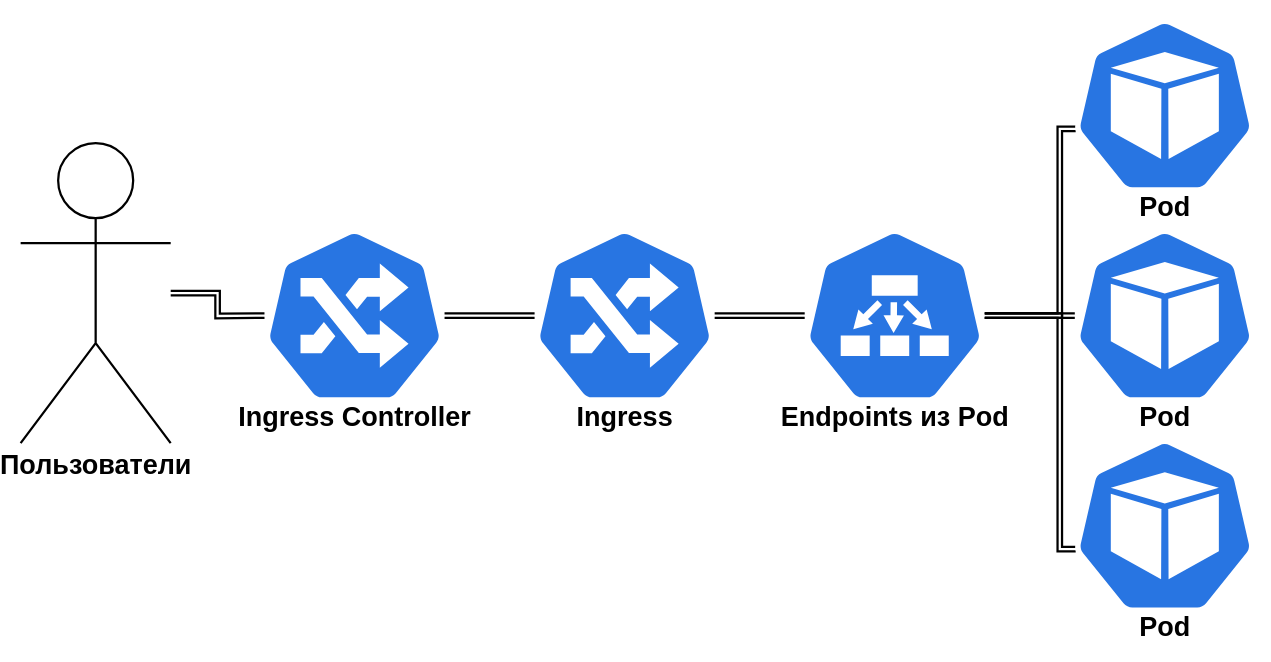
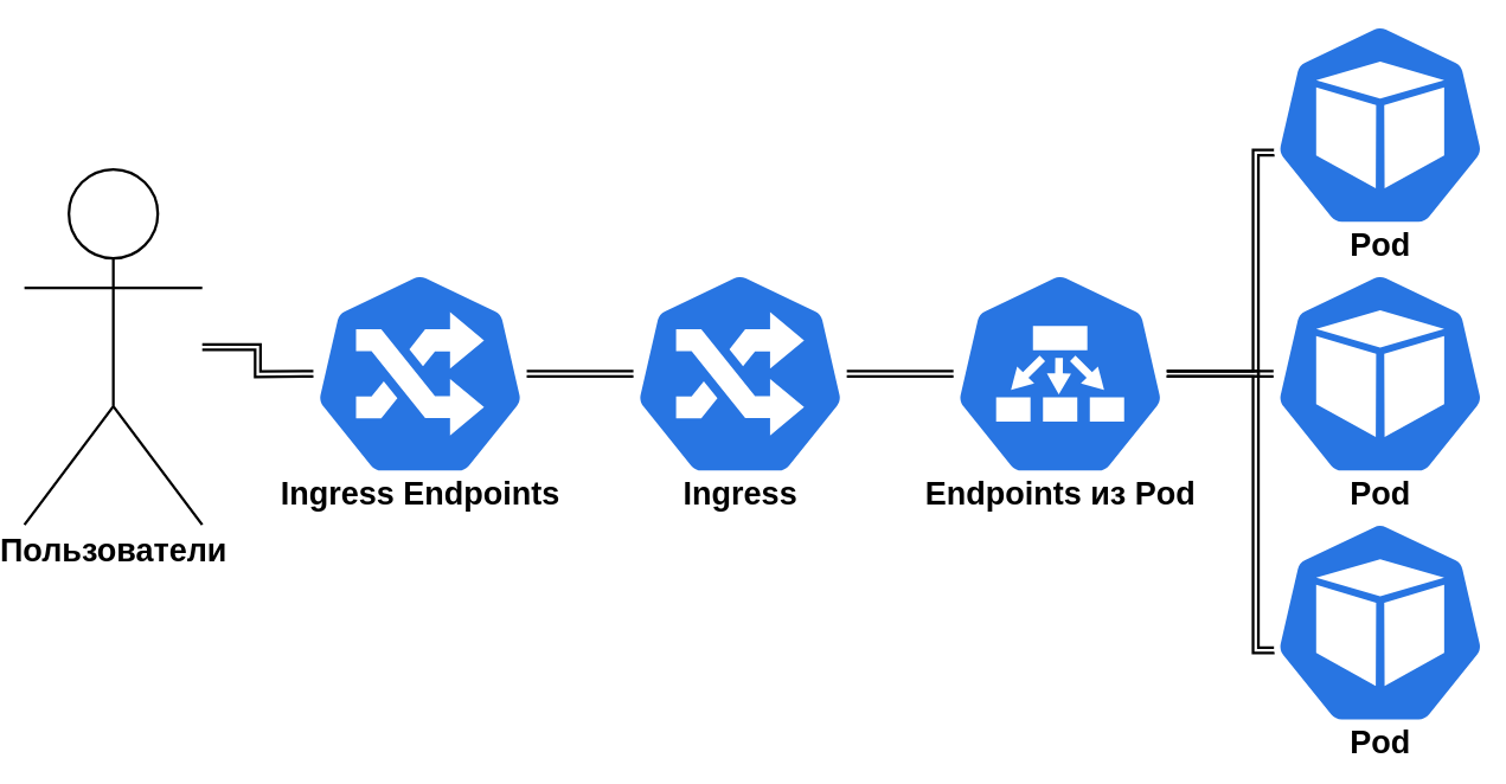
  <mxCell id="0" />
  <mxCell id="1" parent="0" />
  <mxCell id="2" style="edgeStyle=orthogonalEdgeStyle;rounded=0;orthogonalLoop=1;jettySize=auto;html=1;entryX=0.5;entryY=0;entryDx=0;entryDy=0;strokeWidth=3;shape=link;" parent="1" edge="1"><mxGeometry relative="1" as="geometry"><mxPoint x="1057.2" y="740" as="sourcePoint" /></mxGeometry></mxCell>
  <mxCell id="3" style="edgeStyle=orthogonalEdgeStyle;rounded=0;orthogonalLoop=1;jettySize=auto;html=1;strokeWidth=3;shape=link;" parent="1" edge="1"><mxGeometry relative="1" as="geometry"><mxPoint x="1057.2" y="740" as="sourcePoint" /></mxGeometry></mxCell>
  <mxCell id="4" style="edgeStyle=orthogonalEdgeStyle;rounded=0;orthogonalLoop=1;jettySize=auto;html=1;strokeWidth=3;shape=link;" parent="1" edge="1"><mxGeometry relative="1" as="geometry"><mxPoint x="1057.2" y="740" as="sourcePoint" /></mxGeometry></mxCell>
  <mxCell id="5" style="edgeStyle=orthogonalEdgeStyle;rounded=0;orthogonalLoop=1;jettySize=auto;html=1;strokeWidth=3;shape=link;" parent="1" edge="1"><mxGeometry relative="1" as="geometry"><mxPoint x="695" y="425" as="targetPoint" /></mxGeometry></mxCell>
  <mxCell id="6" style="edgeStyle=orthogonalEdgeStyle;shape=link;rounded=0;orthogonalLoop=1;jettySize=auto;html=1;entryX=0;entryY=0.5;entryDx=0;entryDy=0;fontSize=24;strokeWidth=3;" edge="1" parent="1"><mxGeometry relative="1" as="geometry"><mxPoint x="585" y="420" as="sourcePoint" /><mxPoint x="705" y="420" as="targetPoint" /></mxGeometry></mxCell>
  <mxCell id="7" style="edgeStyle=orthogonalEdgeStyle;rounded=0;orthogonalLoop=1;jettySize=auto;html=1;strokeWidth=3;shape=link;" parent="1" source="8" edge="1"><mxGeometry relative="1" as="geometry"><mxPoint x="345" y="420" as="targetPoint" /></mxGeometry></mxCell>
  <mxCell id="8" value="&lt;font style=&quot;font-size: 36px&quot;&gt;Пользователи&lt;/font&gt;" style="shape=umlActor;verticalLabelPosition=bottom;verticalAlign=top;html=1;outlineConnect=0;strokeWidth=3;fontStyle=1" parent="1" vertex="1"><mxGeometry x="20" y="190" width="200" height="400" as="geometry" /></mxCell>
  <mxCell id="9" style="edgeStyle=orthogonalEdgeStyle;shape=link;rounded=0;orthogonalLoop=1;jettySize=auto;html=1;fontSize=24;strokeWidth=3;" edge="1" parent="1"><mxGeometry relative="1" as="geometry"><mxPoint x="945" y="420" as="sourcePoint" /><mxPoint x="1065" y="420" as="targetPoint" /></mxGeometry></mxCell>
  <mxCell id="10" value="" style="group" vertex="1" connectable="0" parent="1"><mxGeometry x="345" y="300" width="285" height="280" as="geometry" /></mxCell>
  <mxCell id="11" value="" style="html=1;dashed=0;whitespace=wrap;fillColor=#2875E2;strokeColor=#ffffff;points=[[0.005,0.63,0],[0.1,0.2,0],[0.9,0.2,0],[0.5,0,0],[0.995,0.63,0],[0.72,0.99,0],[0.5,1,0],[0.28,0.99,0]];shape=mxgraph.kubernetes.icon;prIcon=ing;fontSize=24;" vertex="1" parent="10"><mxGeometry width="240" height="240" as="geometry" /></mxCell>
- <mxCell id="12" value="Ingress Controller" style="text;html=1;align=center;verticalAlign=middle;resizable=0;points=[];autosize=1;strokeColor=none;fontSize=36;fontStyle=1" vertex="1" parent="10"><mxGeometry x="-45" y="230" width="330" height="50" as="geometry" /></mxCell>
+ <mxCell id="12" value="Ingress Endpoints" style="text;html=1;align=center;verticalAlign=middle;resizable=0;points=[];autosize=1;strokeColor=none;fontSize=36;fontStyle=1" vertex="1" parent="10"><mxGeometry x="-45" y="230" width="330" height="50" as="geometry" /></mxCell>
  <mxCell id="13" value="" style="group" vertex="1" connectable="0" parent="1"><mxGeometry x="705" y="300" width="285" height="280" as="geometry" /></mxCell>
  <mxCell id="14" value="" style="html=1;dashed=0;whitespace=wrap;fillColor=#2875E2;strokeColor=#ffffff;points=[[0.005,0.63,0],[0.1,0.2,0],[0.9,0.2,0],[0.5,0,0],[0.995,0.63,0],[0.72,0.99,0],[0.5,1,0],[0.28,0.99,0]];shape=mxgraph.kubernetes.icon;prIcon=ing;fontSize=24;" vertex="1" parent="13"><mxGeometry width="240" height="240" as="geometry" /></mxCell>
  <mxCell id="15" value="Ingress" style="text;html=1;align=center;verticalAlign=middle;resizable=0;points=[];autosize=1;strokeColor=none;fontSize=36;fontStyle=1" vertex="1" parent="13"><mxGeometry x="50" y="230" width="140" height="50" as="geometry" /></mxCell>
  <mxCell id="16" value="" style="group" vertex="1" connectable="0" parent="1"><mxGeometry x="1065" y="300" width="330" height="280" as="geometry" /></mxCell>
  <mxCell id="17" value="" style="html=1;dashed=0;whitespace=wrap;fillColor=#2875E2;strokeColor=#ffffff;points=[[0.005,0.63,0],[0.1,0.2,0],[0.9,0.2,0],[0.5,0,0],[0.995,0.63,0],[0.72,0.99,0],[0.5,1,0],[0.28,0.99,0]];shape=mxgraph.kubernetes.icon;prIcon=ep;fontFamily=Helvetica;fontSize=24;fontColor=#000000;align=center;" vertex="1" parent="16"><mxGeometry width="240" height="240" as="geometry" /></mxCell>
  <mxCell id="18" value="Endpoints из Pod" style="text;html=1;align=center;verticalAlign=middle;resizable=0;points=[];autosize=1;strokeColor=none;fontSize=36;fontStyle=1" vertex="1" parent="16"><mxGeometry x="-70" y="230" width="380" height="50" as="geometry" /></mxCell>
  <mxCell id="19" style="edgeStyle=orthogonalEdgeStyle;shape=link;rounded=0;orthogonalLoop=1;jettySize=auto;html=1;fontSize=36;strokeWidth=3;" edge="1" parent="1" source="17" target="24"><mxGeometry relative="1" as="geometry" /></mxCell>
  <mxCell id="20" style="edgeStyle=orthogonalEdgeStyle;shape=link;rounded=0;orthogonalLoop=1;jettySize=auto;html=1;entryX=0.005;entryY=0.63;entryDx=0;entryDy=0;entryPerimeter=0;fontSize=36;strokeWidth=3;" edge="1" parent="1" source="17" target="26"><mxGeometry relative="1" as="geometry"><Array as="points"><mxPoint x="1405" y="420" /><mxPoint x="1405" y="171" /></Array></mxGeometry></mxCell>
  <mxCell id="21" style="edgeStyle=orthogonalEdgeStyle;shape=link;rounded=0;orthogonalLoop=1;jettySize=auto;html=1;entryX=0.005;entryY=0.63;entryDx=0;entryDy=0;entryPerimeter=0;fontSize=36;strokeWidth=3;" edge="1" parent="1" source="17" target="22"><mxGeometry relative="1" as="geometry"><Array as="points"><mxPoint x="1405" y="420" /><mxPoint x="1405" y="731" /></Array></mxGeometry></mxCell>
  <mxCell id="22" value="" style="html=1;dashed=0;whitespace=wrap;fillColor=#2875E2;strokeColor=#ffffff;points=[[0.005,0.63,0],[0.1,0.2,0],[0.9,0.2,0],[0.5,0,0],[0.995,0.63,0],[0.72,0.99,0],[0.5,1,0],[0.28,0.99,0]];shape=mxgraph.kubernetes.icon;prIcon=pod;fontFamily=Helvetica;fontSize=24;fontColor=#000000;align=center;" vertex="1" parent="1"><mxGeometry x="1425" y="580" width="240" height="240" as="geometry" /></mxCell>
  <mxCell id="23" value="Pod" style="text;html=1;align=center;verticalAlign=middle;resizable=0;points=[];autosize=1;strokeColor=none;fontSize=36;fontStyle=1" vertex="1" parent="1"><mxGeometry x="1505" y="810" width="80" height="50" as="geometry" /></mxCell>
  <mxCell id="24" value="" style="html=1;dashed=0;whitespace=wrap;fillColor=#2875E2;strokeColor=#ffffff;points=[[0.005,0.63,0],[0.1,0.2,0],[0.9,0.2,0],[0.5,0,0],[0.995,0.63,0],[0.72,0.99,0],[0.5,1,0],[0.28,0.99,0]];shape=mxgraph.kubernetes.icon;prIcon=pod;fontFamily=Helvetica;fontSize=24;fontColor=#000000;align=center;" vertex="1" parent="1"><mxGeometry x="1425" y="300" width="240" height="240" as="geometry" /></mxCell>
  <mxCell id="25" value="Pod" style="text;html=1;align=center;verticalAlign=middle;resizable=0;points=[];autosize=1;strokeColor=none;fontSize=36;fontStyle=1" vertex="1" parent="1"><mxGeometry x="1505" y="530" width="80" height="50" as="geometry" /></mxCell>
  <mxCell id="26" value="" style="html=1;dashed=0;whitespace=wrap;fillColor=#2875E2;strokeColor=#ffffff;points=[[0.005,0.63,0],[0.1,0.2,0],[0.9,0.2,0],[0.5,0,0],[0.995,0.63,0],[0.72,0.99,0],[0.5,1,0],[0.28,0.99,0]];shape=mxgraph.kubernetes.icon;prIcon=pod;fontFamily=Helvetica;fontSize=24;fontColor=#000000;align=center;" vertex="1" parent="1"><mxGeometry x="1425" y="20" width="240" height="240" as="geometry" /></mxCell>
  <mxCell id="27" value="Pod" style="text;html=1;align=center;verticalAlign=middle;resizable=0;points=[];autosize=1;strokeColor=none;fontSize=36;fontStyle=1" vertex="1" parent="1"><mxGeometry x="1505" y="250" width="80" height="50" as="geometry" /></mxCell>
